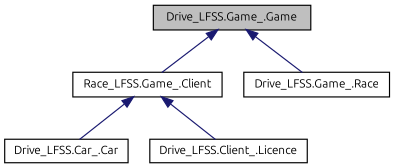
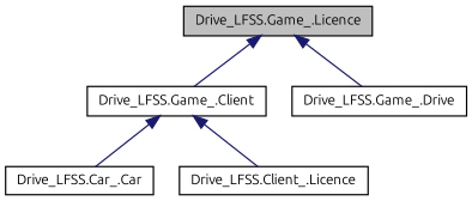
  digraph {
    fontname=Ubuntu
    node [color=black fontname=Ubuntu fontsize=10 shape=record]
    edge [color=midnightblue dir=back fontname=Ubuntu fontsize=10 labelfontname=FreeSans labelfontsize=10 style=solid]
-   n1 [fillcolor=grey75 fontcolor=black height=0.2 label="Drive_LFSS.Game_.Game" style=filled width=0.4]
-   n2 [height=0.2 label="Race_LFSS.Game_.Client" width=0.4]
-   n3 [height=0.2 label="Drive_LFSS.Game_.Race" width=0.4]
+   n1 [fillcolor=grey75 fontcolor=black height=0.2 label="Drive_LFSS.Game_.Licence" style=filled width=0.4]
+   n2 [height=0.2 label="Drive_LFSS.Game_.Client" width=0.4]
+   n3 [height=0.2 label="Drive_LFSS.Game_.Drive" width=0.4]
    n4 [height=0.2 label="Drive_LFSS.Car_.Car" width=0.4]
    n5 [height=0.2 label="Drive_LFSS.Client_.Licence" width=0.4]
    n1 -> n2
    n1 -> n3
    n2 -> n4
    n2 -> n5
  }
